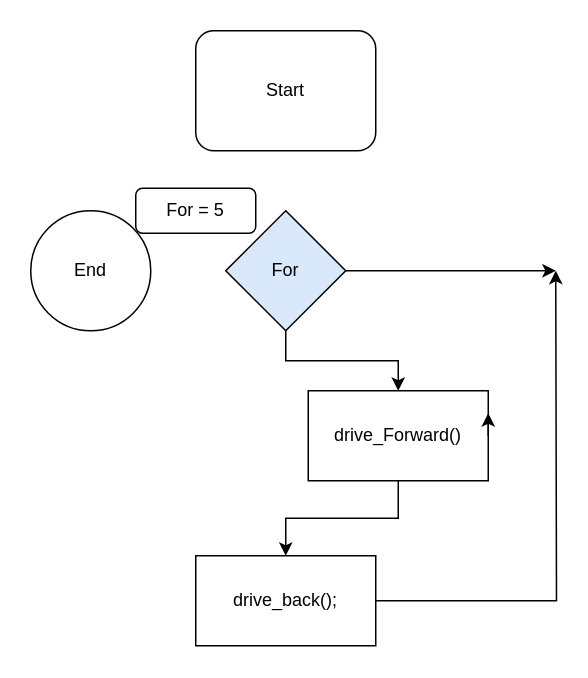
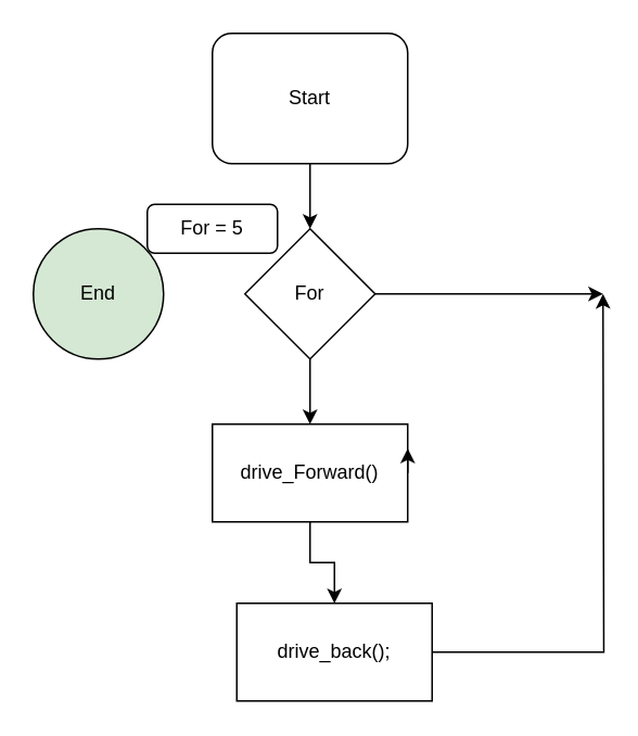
  <mxCell id="0" />
  <mxCell id="1" parent="0" />
  <mxCell id="2" style="edgeStyle=orthogonalEdgeStyle;rounded=0;orthogonalLoop=1;jettySize=auto;html=1;exitX=0.5;exitY=1;exitDx=0;exitDy=0;entryX=0.5;entryY=0;entryDx=0;entryDy=0;" edge="1" parent="1" source="3" target="5"><mxGeometry relative="1" as="geometry" /></mxCell>
- <mxCell id="3" value="drive_Forward()" style="rounded=0;whiteSpace=wrap;html=1;" vertex="1" parent="1"><mxGeometry x="205" y="260" width="120" height="60" as="geometry" /></mxCell>
+ <mxCell id="3" value="drive_Forward()" style="rounded=0;whiteSpace=wrap;html=1;" vertex="1" parent="1"><mxGeometry x="130" y="260" width="120" height="60" as="geometry" /></mxCell>
  <mxCell id="4" style="edgeStyle=orthogonalEdgeStyle;rounded=0;orthogonalLoop=1;jettySize=auto;html=1;exitX=1;exitY=0.5;exitDx=0;exitDy=0;" edge="1" parent="1" source="5"><mxGeometry relative="1" as="geometry"><mxPoint x="370" y="180" as="targetPoint" /></mxGeometry></mxCell>
- <mxCell id="5" value="drive_back();" style="rounded=0;whiteSpace=wrap;html=1;" vertex="1" parent="1"><mxGeometry x="130" y="370" width="120" height="60" as="geometry" /></mxCell>
+ <mxCell id="5" value="drive_back();" style="rounded=0;whiteSpace=wrap;html=1;" vertex="1" parent="1"><mxGeometry x="145" y="370" width="120" height="60" as="geometry" /></mxCell>
+ <mxCell id="6" style="edgeStyle=orthogonalEdgeStyle;rounded=0;orthogonalLoop=1;jettySize=auto;html=1;exitX=0.5;exitY=1;exitDx=0;exitDy=0;entryX=0.5;entryY=0;entryDx=0;entryDy=0;" edge="1" parent="1" source="7" target="11"><mxGeometry relative="1" as="geometry" /></mxCell>
  <mxCell id="7" value="Start" style="whiteSpace=wrap;html=1;rounded=1;" vertex="1" parent="1"><mxGeometry x="130" y="20" width="120" height="80" as="geometry" /></mxCell>
  <mxCell id="8" style="edgeStyle=orthogonalEdgeStyle;rounded=0;orthogonalLoop=1;jettySize=auto;html=1;exitX=1;exitY=0.5;exitDx=0;exitDy=0;entryX=1;entryY=0.25;entryDx=0;entryDy=0;" edge="1" parent="1" source="3" target="3"><mxGeometry relative="1" as="geometry" /></mxCell>
  <mxCell id="9" style="edgeStyle=orthogonalEdgeStyle;rounded=0;orthogonalLoop=1;jettySize=auto;html=1;exitX=0.5;exitY=1;exitDx=0;exitDy=0;entryX=0.5;entryY=0;entryDx=0;entryDy=0;" edge="1" parent="1" source="11" target="3"><mxGeometry relative="1" as="geometry" /></mxCell>
  <mxCell id="10" style="edgeStyle=orthogonalEdgeStyle;rounded=0;orthogonalLoop=1;jettySize=auto;html=1;exitX=1;exitY=0.5;exitDx=0;exitDy=0;" edge="1" parent="1" source="11"><mxGeometry relative="1" as="geometry"><mxPoint x="370" y="180" as="targetPoint" /></mxGeometry></mxCell>
- <mxCell id="11" value="For" style="rhombus;whiteSpace=wrap;html=1;fillColor=#dae8fc;" vertex="1" parent="1"><mxGeometry x="150" y="140" width="80" height="80" as="geometry" /></mxCell>
- <mxCell id="12" value="End" style="ellipse;whiteSpace=wrap;html=1;aspect=fixed;" vertex="1" parent="1"><mxGeometry x="20" y="140" width="80" height="80" as="geometry" /></mxCell>
+ <mxCell id="11" value="For" style="rhombus;whiteSpace=wrap;html=1;" vertex="1" parent="1"><mxGeometry x="150" y="140" width="80" height="80" as="geometry" /></mxCell>
+ <mxCell id="12" value="End" style="ellipse;whiteSpace=wrap;html=1;aspect=fixed;fillColor=#d5e8d4;" vertex="1" parent="1"><mxGeometry x="20" y="140" width="80" height="80" as="geometry" /></mxCell>
  <mxCell id="13" value="For = 5" style="rounded=1;whiteSpace=wrap;html=1;" vertex="1" parent="1"><mxGeometry x="90" y="125" width="80" height="30" as="geometry" /></mxCell>
